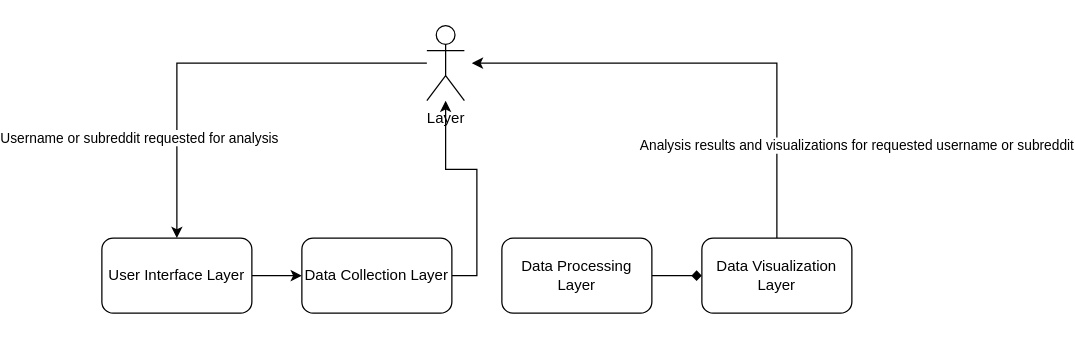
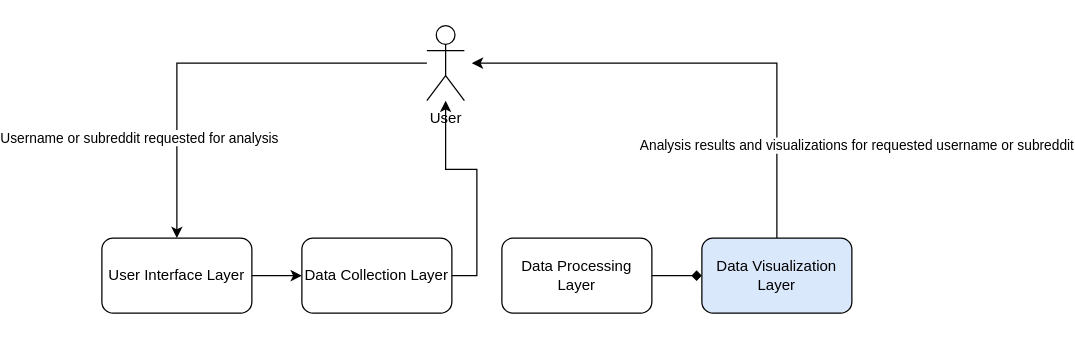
  <mxCell id="0" />
  <mxCell id="1" parent="0" />
  <mxCell id="2" value="Username or subreddit requested for analysis" style="edgeStyle=orthogonalEdgeStyle;rounded=0;orthogonalLoop=1;jettySize=auto;html=1;" edge="1" parent="1" source="3" target="5"><mxGeometry x="0.176" y="67" relative="1" as="geometry"><mxPoint x="-97" y="60" as="offset" /><mxPoint x="110" y="190" as="targetPoint" /></mxGeometry></mxCell>
- <mxCell id="3" value="Layer" style="shape=umlActor;verticalLabelPosition=bottom;labelBackgroundColor=#ffffff;verticalAlign=top;html=1;outlineConnect=0;" vertex="1" parent="1"><mxGeometry x="280" y="20" width="30" height="60" as="geometry" /></mxCell>
+ <mxCell id="3" value="User" style="shape=umlActor;verticalLabelPosition=bottom;labelBackgroundColor=#ffffff;verticalAlign=top;html=1;outlineConnect=0;" vertex="1" parent="1"><mxGeometry x="280" y="20" width="30" height="60" as="geometry" /></mxCell>
  <mxCell id="4" style="edgeStyle=orthogonalEdgeStyle;rounded=0;orthogonalLoop=1;jettySize=auto;html=1;exitX=1;exitY=0.5;exitDx=0;exitDy=0;entryX=0;entryY=0.5;entryDx=0;entryDy=0;" edge="1" parent="1" source="5" target="10"><mxGeometry relative="1" as="geometry" /></mxCell>
  <mxCell id="5" value="User Interface Layer" style="rounded=1;whiteSpace=wrap;html=1;rotation=0;" vertex="1" parent="1"><mxGeometry x="20" y="190" width="120" height="60" as="geometry" /></mxCell>
  <mxCell id="6" value="Analysis results and visualizations for requested username or subreddit" style="endArrow=classic;html=1;rounded=0;exitX=0.5;exitY=0;exitDx=0;exitDy=0;" edge="1" parent="1" source="11"><mxGeometry x="-0.613" y="-64" width="50" height="50" relative="1" as="geometry"><mxPoint x="506" y="170" as="sourcePoint" /><mxPoint x="316" y="50" as="targetPoint" /><Array as="points"><mxPoint x="560" y="50" /><mxPoint x="410" y="50" /></Array><mxPoint as="offset" /></mxGeometry></mxCell>
  <mxCell id="7" style="edgeStyle=orthogonalEdgeStyle;rounded=0;orthogonalLoop=1;jettySize=auto;html=1;exitX=1;exitY=0.5;exitDx=0;exitDy=0;endArrow=diamond;" edge="1" parent="1" source="8" target="11"><mxGeometry relative="1" as="geometry" /></mxCell>
  <mxCell id="8" value="Data Processing Layer" style="rounded=1;whiteSpace=wrap;html=1;rotation=0;" vertex="1" parent="1"><mxGeometry x="340" y="190" width="120" height="60" as="geometry" /></mxCell>
  <mxCell id="9" style="edgeStyle=orthogonalEdgeStyle;rounded=0;orthogonalLoop=1;jettySize=auto;html=1;exitX=1;exitY=0.5;exitDx=0;exitDy=0;" edge="1" parent="1" source="10" target="3"><mxGeometry relative="1" as="geometry" /></mxCell>
  <mxCell id="10" value="Data Collection Layer" style="rounded=1;whiteSpace=wrap;html=1;rotation=0;" vertex="1" parent="1"><mxGeometry x="180" y="190" width="120" height="60" as="geometry" /></mxCell>
- <mxCell id="11" value="Data Visualization Layer" style="rounded=1;whiteSpace=wrap;html=1;rotation=0;" vertex="1" parent="1"><mxGeometry x="500" y="190" width="120" height="60" as="geometry" /></mxCell>
+ <mxCell id="11" value="Data Visualization Layer" style="rounded=1;whiteSpace=wrap;html=1;rotation=0;fillColor=#dae8fc;" vertex="1" parent="1"><mxGeometry x="500" y="190" width="120" height="60" as="geometry" /></mxCell>
